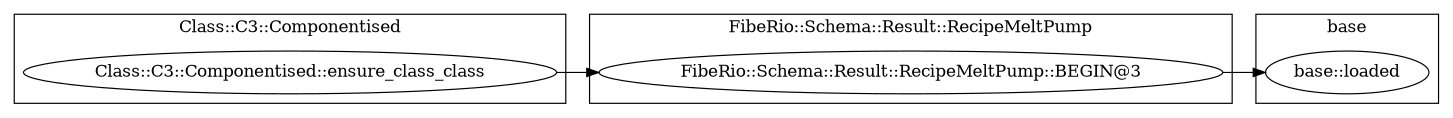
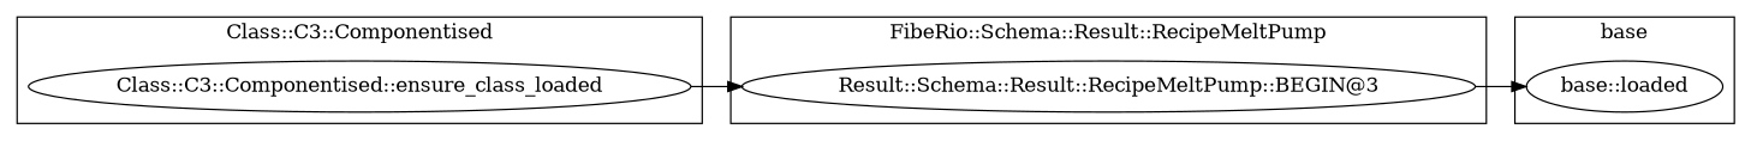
  digraph {
    rankdir=LR
    n1 [label="base::loaded"]
-   "Class::C3::Componentised::ensure_class_loaded" [label="Class::C3::Componentised::ensure_class_class"]
-   "FibeRio::Schema::Result::RecipeMeltPump::BEGIN@3"
+   "Class::C3::Componentised::ensure_class_loaded"
+   "FibeRio::Schema::Result::RecipeMeltPump::BEGIN@3" [label="Result::Schema::Result::RecipeMeltPump::BEGIN@3"]
    subgraph cluster_1 {
      label=base
      n1
    }
    subgraph cluster_2 {
      label="Class::C3::Componentised"
      "Class::C3::Componentised::ensure_class_loaded"
    }
    subgraph cluster_3 {
      label="FibeRio::Schema::Result::RecipeMeltPump"
      "FibeRio::Schema::Result::RecipeMeltPump::BEGIN@3"
    }
    "Class::C3::Componentised::ensure_class_loaded" -> "FibeRio::Schema::Result::RecipeMeltPump::BEGIN@3"
    "FibeRio::Schema::Result::RecipeMeltPump::BEGIN@3" -> n1
  }
